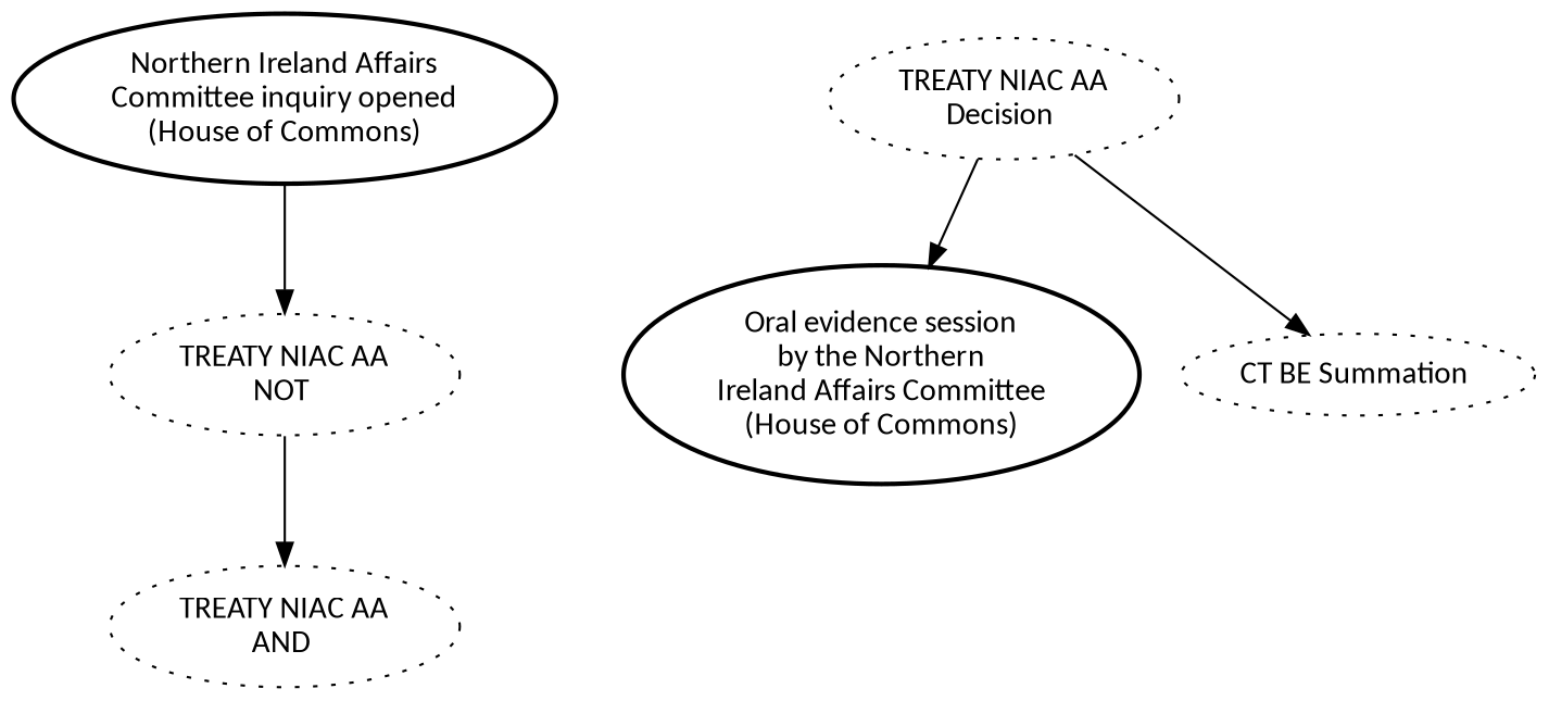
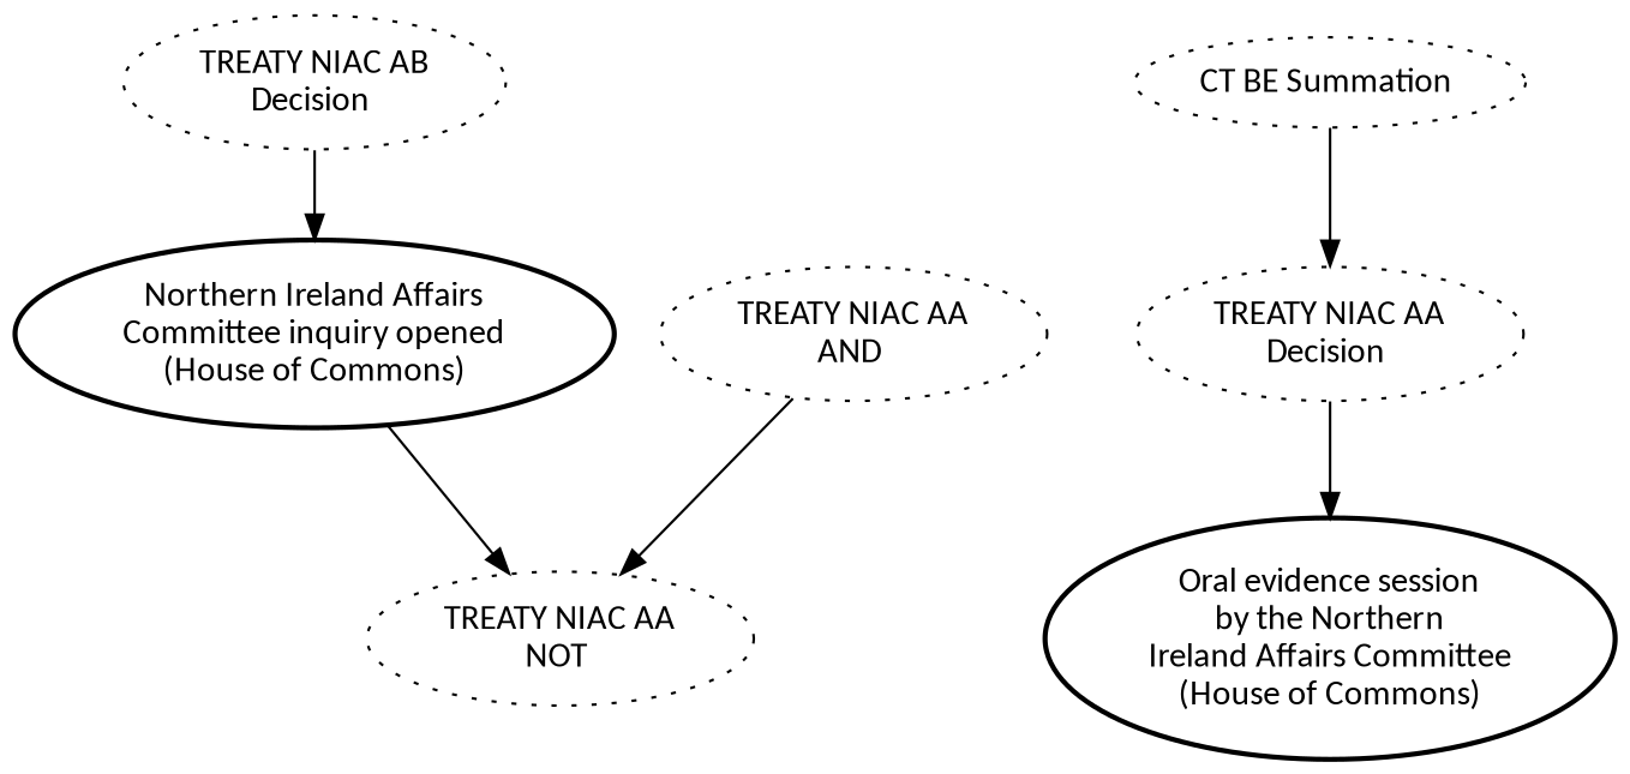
  digraph {
    fontname=calibri
    node [fontname=calibri style=dotted]
    edge [color=black fontname=calibri style=solid]
+   n1 [label="TREATY NIAC AB\nDecision "]
    n2 [label="Northern Ireland Affairs\nCommittee inquiry opened\n(House of Commons)" style=bold]
    n3 [label="TREATY NIAC AA\nNOT "]
    n4 [label="TREATY NIAC AA\nAND "]
    n5 [label="TREATY NIAC AA\nDecision "]
    n6 [label="Oral evidence session\nby the Northern\nIreland Affairs Committee\n(House of Commons)" style=bold]
    n7 [label="CT BE Summation "]
+   n1 -> n2
    n2 -> n3
-   n3 -> n4
+   n4 -> n3
    n5 -> n6
-   n5 -> n7
+   n7 -> n5
  }
